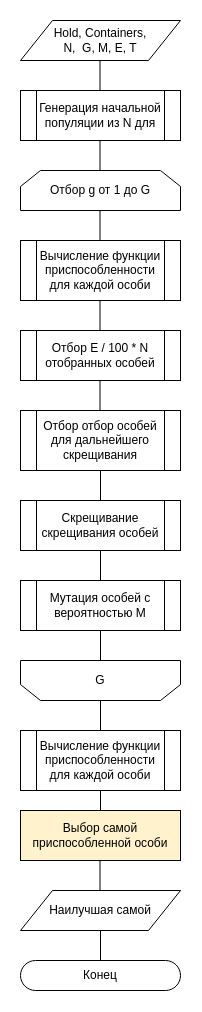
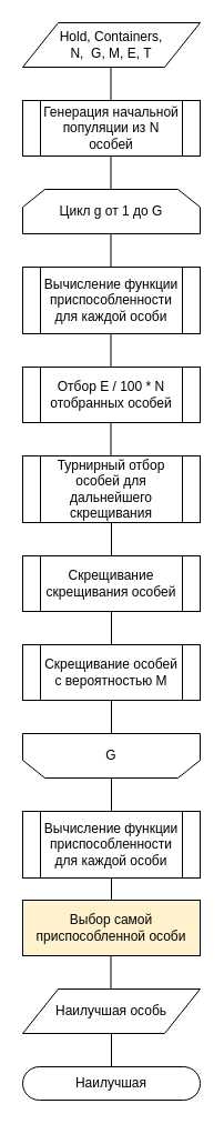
  <mxCell id="0" />
  <mxCell id="1" parent="0" />
  <mxCell id="2" value="Hold, Containers,&lt;div&gt;&amp;nbsp;N, &amp;nbsp;G, M, E, T&amp;nbsp;&lt;/div&gt;" style="shape=parallelogram;perimeter=parallelogramPerimeter;whiteSpace=wrap;html=1;dashed=0;" vertex="1" parent="1"><mxGeometry x="20" y="20" width="160" height="40" as="geometry" /></mxCell>
- <mxCell id="3" value="Генерация начальной популяции из N для" style="shape=process;whiteSpace=wrap;html=1;backgroundOutline=1;" vertex="1" parent="1"><mxGeometry x="20" y="90" width="160" height="50" as="geometry" /></mxCell>
- <mxCell id="4" value="Отбор g от 1 до G" style="shape=loopLimit;whiteSpace=wrap;html=1;" vertex="1" parent="1"><mxGeometry x="20" y="170" width="160" height="40" as="geometry" /></mxCell>
+ <mxCell id="3" value="Генерация начальной популяции из N особей" style="shape=process;whiteSpace=wrap;html=1;backgroundOutline=1;" vertex="1" parent="1"><mxGeometry x="20" y="90" width="160" height="50" as="geometry" /></mxCell>
+ <mxCell id="4" value="Цикл g от 1 до G" style="shape=loopLimit;whiteSpace=wrap;html=1;" vertex="1" parent="1"><mxGeometry x="20" y="170" width="160" height="40" as="geometry" /></mxCell>
  <mxCell id="5" value="G" style="shape=loopLimit;whiteSpace=wrap;html=1;direction=west;" vertex="1" parent="1"><mxGeometry x="20" y="660" width="160" height="40" as="geometry" /></mxCell>
  <mxCell id="6" value="Вычисление функции приспособленности для каждой особи" style="shape=process;whiteSpace=wrap;html=1;backgroundOutline=1;" vertex="1" parent="1"><mxGeometry x="20" y="240" width="160" height="60" as="geometry" /></mxCell>
  <mxCell id="7" value="Отбор E / 100 * N отобранных особей" style="shape=process;whiteSpace=wrap;html=1;backgroundOutline=1;" vertex="1" parent="1"><mxGeometry x="20" y="330" width="160" height="50" as="geometry" /></mxCell>
- <mxCell id="8" value="Отбор отбор особей для дальнейшего скрещивания" style="shape=process;whiteSpace=wrap;html=1;backgroundOutline=1;" vertex="1" parent="1"><mxGeometry x="20" y="410" width="160" height="60" as="geometry" /></mxCell>
+ <mxCell id="8" value="Турнирный отбор особей для дальнейшего скрещивания" style="shape=process;whiteSpace=wrap;html=1;backgroundOutline=1;" vertex="1" parent="1"><mxGeometry x="20" y="410" width="160" height="60" as="geometry" /></mxCell>
  <mxCell id="9" value="Cкрещивание скрещивания особей" style="shape=process;whiteSpace=wrap;html=1;backgroundOutline=1;" vertex="1" parent="1"><mxGeometry x="20" y="500" width="160" height="50" as="geometry" /></mxCell>
- <mxCell id="10" value="Мутация особей с вероятностью M" style="shape=process;whiteSpace=wrap;html=1;backgroundOutline=1;" vertex="1" parent="1"><mxGeometry x="20" y="580" width="160" height="50" as="geometry" /></mxCell>
+ <mxCell id="10" value="Cкрещивание особей с вероятностью M" style="shape=process;whiteSpace=wrap;html=1;backgroundOutline=1;" vertex="1" parent="1"><mxGeometry x="20" y="580" width="160" height="50" as="geometry" /></mxCell>
  <mxCell id="11" value="Вычисление функции приспособленности для каждой особи" style="shape=process;whiteSpace=wrap;html=1;backgroundOutline=1;" vertex="1" parent="1"><mxGeometry x="20" y="730" width="160" height="60" as="geometry" /></mxCell>
- <mxCell id="12" value="Наилучшая самой" style="shape=parallelogram;perimeter=parallelogramPerimeter;whiteSpace=wrap;html=1;dashed=0;" vertex="1" parent="1"><mxGeometry x="20" y="890" width="160" height="40" as="geometry" /></mxCell>
+ <mxCell id="12" value="Наилучшая особь" style="shape=parallelogram;perimeter=parallelogramPerimeter;whiteSpace=wrap;html=1;dashed=0;" vertex="1" parent="1"><mxGeometry x="20" y="890" width="160" height="40" as="geometry" /></mxCell>
  <mxCell id="13" value="Выбор самой приспособленной особи" style="rounded=0;whiteSpace=wrap;html=1;fillColor=#fff2cc;" vertex="1" parent="1"><mxGeometry x="20" y="810" width="160" height="50" as="geometry" /></mxCell>
- <mxCell id="14" value="Конец" style="html=1;dashed=0;whiteSpace=wrap;shape=mxgraph.dfd.start" vertex="1" parent="1"><mxGeometry x="20" y="960" width="160" height="30" as="geometry" /></mxCell>
+ <mxCell id="14" value="Наилучшая" style="html=1;dashed=0;whiteSpace=wrap;shape=mxgraph.dfd.start" vertex="1" parent="1"><mxGeometry x="20" y="960" width="160" height="30" as="geometry" /></mxCell>
  <mxCell id="15" value="" style="endArrow=none;html=1;rounded=0;entryX=0.5;entryY=0.5;entryDx=0;entryDy=15;entryPerimeter=0;exitX=0.5;exitY=0;exitDx=0;exitDy=0;" edge="1" parent="1"><mxGeometry width="50" height="50" relative="1" as="geometry"><mxPoint x="99.5" y="90" as="sourcePoint" /><mxPoint x="99.5" y="60" as="targetPoint" /></mxGeometry></mxCell>
  <mxCell id="16" value="" style="endArrow=none;html=1;rounded=0;entryX=0.5;entryY=0.5;entryDx=0;entryDy=15;entryPerimeter=0;exitX=0.5;exitY=0;exitDx=0;exitDy=0;" edge="1" parent="1"><mxGeometry width="50" height="50" relative="1" as="geometry"><mxPoint x="99.5" y="170" as="sourcePoint" /><mxPoint x="99.5" y="140" as="targetPoint" /></mxGeometry></mxCell>
  <mxCell id="17" value="" style="endArrow=none;html=1;rounded=0;entryX=0.5;entryY=0.5;entryDx=0;entryDy=15;entryPerimeter=0;exitX=0.5;exitY=0;exitDx=0;exitDy=0;" edge="1" parent="1"><mxGeometry width="50" height="50" relative="1" as="geometry"><mxPoint x="99.5" y="240" as="sourcePoint" /><mxPoint x="99.5" y="210" as="targetPoint" /></mxGeometry></mxCell>
  <mxCell id="18" value="" style="endArrow=none;html=1;rounded=0;entryX=0.5;entryY=0.5;entryDx=0;entryDy=15;entryPerimeter=0;exitX=0.5;exitY=0;exitDx=0;exitDy=0;" edge="1" parent="1"><mxGeometry width="50" height="50" relative="1" as="geometry"><mxPoint x="99.5" y="330" as="sourcePoint" /><mxPoint x="99.5" y="300" as="targetPoint" /></mxGeometry></mxCell>
  <mxCell id="19" value="" style="endArrow=none;html=1;rounded=0;entryX=0.5;entryY=0.5;entryDx=0;entryDy=15;entryPerimeter=0;exitX=0.5;exitY=0;exitDx=0;exitDy=0;" edge="1" parent="1"><mxGeometry width="50" height="50" relative="1" as="geometry"><mxPoint x="99.5" y="410" as="sourcePoint" /><mxPoint x="99.5" y="380" as="targetPoint" /></mxGeometry></mxCell>
  <mxCell id="20" value="" style="endArrow=none;html=1;rounded=0;entryX=0.5;entryY=0.5;entryDx=0;entryDy=15;entryPerimeter=0;exitX=0.5;exitY=0;exitDx=0;exitDy=0;" edge="1" parent="1"><mxGeometry width="50" height="50" relative="1" as="geometry"><mxPoint x="100" y="500" as="sourcePoint" /><mxPoint x="100" y="470" as="targetPoint" /></mxGeometry></mxCell>
  <mxCell id="21" value="" style="endArrow=none;html=1;rounded=0;entryX=0.5;entryY=0.5;entryDx=0;entryDy=15;entryPerimeter=0;exitX=0.5;exitY=0;exitDx=0;exitDy=0;" edge="1" parent="1"><mxGeometry width="50" height="50" relative="1" as="geometry"><mxPoint x="100" y="580" as="sourcePoint" /><mxPoint x="100" y="550" as="targetPoint" /></mxGeometry></mxCell>
  <mxCell id="22" value="" style="endArrow=none;html=1;rounded=0;entryX=0.5;entryY=0.5;entryDx=0;entryDy=15;entryPerimeter=0;exitX=0.5;exitY=0;exitDx=0;exitDy=0;" edge="1" parent="1"><mxGeometry width="50" height="50" relative="1" as="geometry"><mxPoint x="100" y="660" as="sourcePoint" /><mxPoint x="100" y="630" as="targetPoint" /></mxGeometry></mxCell>
  <mxCell id="23" value="" style="endArrow=none;html=1;rounded=0;entryX=0.5;entryY=0.5;entryDx=0;entryDy=15;entryPerimeter=0;exitX=0.5;exitY=0;exitDx=0;exitDy=0;" edge="1" parent="1"><mxGeometry width="50" height="50" relative="1" as="geometry"><mxPoint x="100" y="730" as="sourcePoint" /><mxPoint x="100" y="700" as="targetPoint" /></mxGeometry></mxCell>
  <mxCell id="24" value="" style="endArrow=none;html=1;rounded=0;entryX=0.5;entryY=0.5;entryDx=0;entryDy=15;entryPerimeter=0;exitX=0.5;exitY=0;exitDx=0;exitDy=0;" edge="1" parent="1" source="13"><mxGeometry width="50" height="50" relative="1" as="geometry"><mxPoint x="100" y="800" as="sourcePoint" /><mxPoint x="100" y="790" as="targetPoint" /></mxGeometry></mxCell>
  <mxCell id="25" value="" style="endArrow=none;html=1;rounded=0;entryX=0.5;entryY=0.5;entryDx=0;entryDy=15;entryPerimeter=0;exitX=0.5;exitY=0;exitDx=0;exitDy=0;" edge="1" parent="1"><mxGeometry width="50" height="50" relative="1" as="geometry"><mxPoint x="99.5" y="890" as="sourcePoint" /><mxPoint x="99.5" y="860" as="targetPoint" /></mxGeometry></mxCell>
  <mxCell id="26" value="" style="endArrow=none;html=1;rounded=0;entryX=0.5;entryY=0.5;entryDx=0;entryDy=15;entryPerimeter=0;exitX=0.5;exitY=0;exitDx=0;exitDy=0;" edge="1" parent="1"><mxGeometry width="50" height="50" relative="1" as="geometry"><mxPoint x="100" y="960" as="sourcePoint" /><mxPoint x="100" y="930" as="targetPoint" /></mxGeometry></mxCell>
